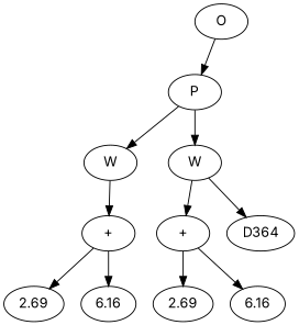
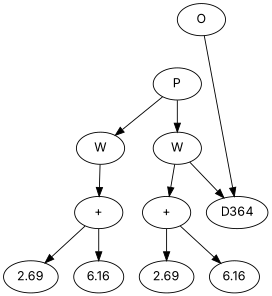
  digraph {
    fontname=Inter
    node [fontname=Inter]
    edge [fontname=Inter]
    n1 [label=O]
    n2 [label=P]
    n3 [label=W]
    n4 [label=W]
    n5 [label="+"]
    n6 [label="+"]
    n7 [label=D364]
    n8 [label=2.69]
    n9 [label=6.16]
    n10 [label=2.69]
    n11 [label=6.16]
-   n1 -> n2
+   n1 -> n7
    n2 -> n3
    n2 -> n4
    n3 -> n5
    n4 -> n6
    n4 -> n7
    n5 -> n8
    n5 -> n9
    n6 -> n10
    n6 -> n11
  }
